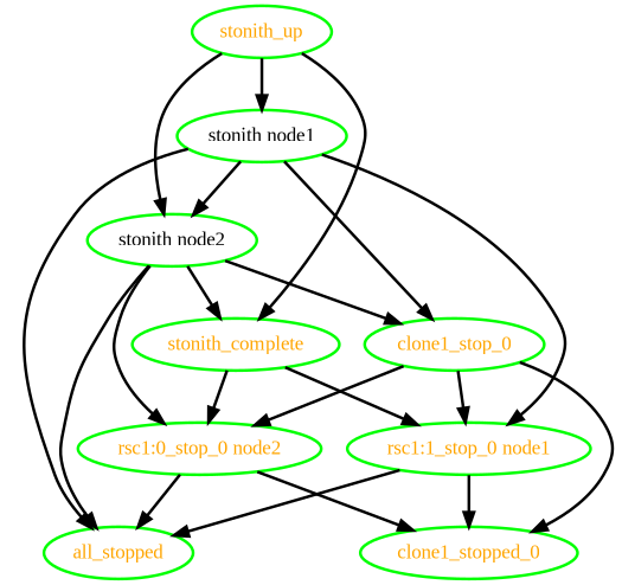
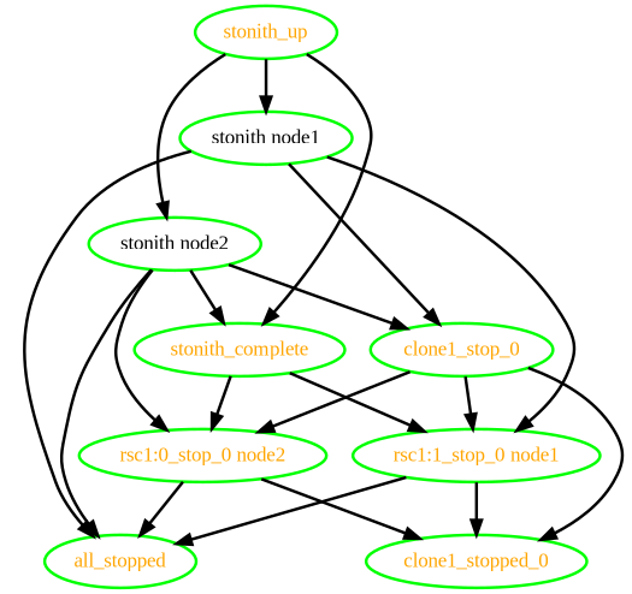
  digraph {
    fontname="Liberation Serif"
    node [color=green fontcolor=orange style=bold fontname="Liberation Serif"]
    edge [style=bold fontname="Liberation Serif"]
    all_stopped
    clone1_stop_0
    clone1_stopped_0
    "rsc1:0_stop_0 node2"
    "rsc1:1_stop_0 node1"
    "stonith node1" [fontcolor=black]
    "stonith node2" [fontcolor=black]
    stonith_complete
    stonith_up
    clone1_stop_0 -> clone1_stopped_0
    clone1_stop_0 -> "rsc1:0_stop_0 node2"
    clone1_stop_0 -> "rsc1:1_stop_0 node1"
    "rsc1:0_stop_0 node2" -> all_stopped
    "rsc1:0_stop_0 node2" -> clone1_stopped_0
    "rsc1:1_stop_0 node1" -> all_stopped
    "rsc1:1_stop_0 node1" -> clone1_stopped_0
    "stonith node1" -> all_stopped
    "stonith node1" -> clone1_stop_0
    "stonith node1" -> "rsc1:1_stop_0 node1"
-   "stonith node1" -> "stonith node2"
    "stonith node2" -> all_stopped
    "stonith node2" -> clone1_stop_0
    "stonith node2" -> "rsc1:0_stop_0 node2"
    "stonith node2" -> stonith_complete
    stonith_complete -> "rsc1:0_stop_0 node2"
    stonith_complete -> "rsc1:1_stop_0 node1"
    stonith_up -> "stonith node1"
    stonith_up -> "stonith node2"
    stonith_up -> stonith_complete
  }
